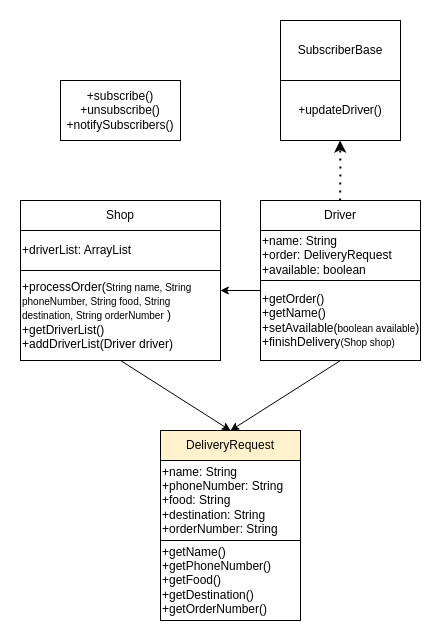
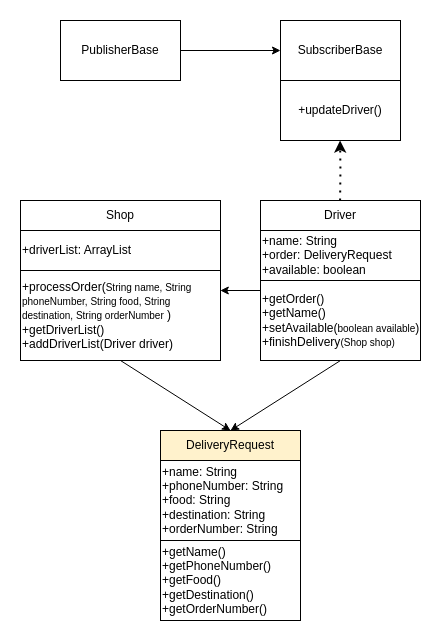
  <mxCell id="0" />
  <mxCell id="1" parent="0" />
+ <mxCell id="2" value="PublisherBase" style="rounded=0;whiteSpace=wrap;html=1;" vertex="1" parent="1"><mxGeometry x="60" y="20" width="120" height="60" as="geometry" /></mxCell>
  <mxCell id="3" value="SubscriberBase" style="rounded=0;whiteSpace=wrap;html=1;" vertex="1" parent="1"><mxGeometry x="280" y="20" width="120" height="60" as="geometry" /></mxCell>
- <mxCell id="5" value="+subscribe()&lt;br&gt;+unsubscribe()&lt;br&gt;+notifySubscribers()" style="rounded=0;whiteSpace=wrap;html=1;" vertex="1" parent="1"><mxGeometry x="60" y="80" width="120" height="60" as="geometry" /></mxCell>
+ <mxCell id="4" value="" style="endArrow=classic;html=1;rounded=0;exitX=1;exitY=0.5;exitDx=0;exitDy=0;entryX=0;entryY=0.5;entryDx=0;entryDy=0;" edge="1" parent="1" source="2" target="3"><mxGeometry width="50" height="50" relative="1" as="geometry"><mxPoint x="220" y="200" as="sourcePoint" /><mxPoint x="270" y="150" as="targetPoint" /></mxGeometry></mxCell>
  <mxCell id="6" value="" style="endArrow=classic;dashed=1;html=1;dashPattern=1 3;strokeWidth=2;rounded=0;exitX=0.5;exitY=0;exitDx=0;exitDy=0;endFill=1;" edge="1" parent="1" source="7" target="19"><mxGeometry width="50" height="50" relative="1" as="geometry"><mxPoint x="90" y="210" as="sourcePoint" /><mxPoint x="270" y="150" as="targetPoint" /></mxGeometry></mxCell>
  <mxCell id="7" value="Shop" style="rounded=0;whiteSpace=wrap;html=1;" vertex="1" parent="1"><mxGeometry x="20" y="200" width="200" height="30" as="geometry" /></mxCell>
  <mxCell id="8" value="+processOrder(&lt;font style=&quot;font-size: 10px;&quot;&gt;String name, String phoneNumber, String food, String destination, String orderNumber&lt;/font&gt; )&lt;br&gt;+getDriverList()&lt;br&gt;+addDriverList(Driver driver)" style="rounded=0;whiteSpace=wrap;html=1;align=left;" vertex="1" parent="1"><mxGeometry x="20" y="270" width="200" height="90" as="geometry" /></mxCell>
  <mxCell id="9" value="Driver" style="rounded=0;whiteSpace=wrap;html=1;" vertex="1" parent="1"><mxGeometry x="260" y="200" width="160" height="30" as="geometry" /></mxCell>
  <mxCell id="10" value="&lt;div style=&quot;&quot;&gt;&lt;span style=&quot;background-color: initial;&quot;&gt;+getOrder()&lt;/span&gt;&lt;br&gt;&lt;/div&gt;&lt;div style=&quot;&quot;&gt;&lt;span style=&quot;background-color: initial;&quot;&gt;+getName()&lt;/span&gt;&lt;/div&gt;&lt;div style=&quot;&quot;&gt;&lt;span style=&quot;background-color: initial;&quot;&gt;+setAvailable(&lt;font style=&quot;font-size: 10px;&quot;&gt;boolean available&lt;/font&gt;)&lt;/span&gt;&lt;/div&gt;&lt;div style=&quot;&quot;&gt;&lt;span style=&quot;background-color: initial;&quot;&gt;+finishDelivery&lt;font style=&quot;font-size: 10px;&quot;&gt;(Shop shop)&lt;/font&gt;&lt;/span&gt;&lt;/div&gt;" style="rounded=0;whiteSpace=wrap;html=1;align=left;" vertex="1" parent="1"><mxGeometry x="260" y="280" width="160" height="80" as="geometry" /></mxCell>
  <mxCell id="11" value="+updateDriver()" style="rounded=0;whiteSpace=wrap;html=1;" vertex="1" parent="1"><mxGeometry x="280" y="80" width="120" height="60" as="geometry" /></mxCell>
  <mxCell id="12" value="" style="endArrow=classic;dashed=1;html=1;dashPattern=1 3;strokeWidth=2;rounded=0;entryX=0.5;entryY=1;entryDx=0;entryDy=0;exitX=0.5;exitY=0;exitDx=0;exitDy=0;endFill=1;" edge="1" parent="1"><mxGeometry width="50" height="50" relative="1" as="geometry"><mxPoint x="339.58" y="200" as="sourcePoint" /><mxPoint x="339.58" y="140" as="targetPoint" /><Array as="points"><mxPoint x="339.94" y="170" /></Array></mxGeometry></mxCell>
  <mxCell id="13" value="" style="endArrow=none;html=1;rounded=0;exitX=0.999;exitY=0.111;exitDx=0;exitDy=0;endFill=0;startArrow=classic;startFill=1;exitPerimeter=0;entryX=0;entryY=0;entryDx=0;entryDy=0;" edge="1" parent="1"><mxGeometry width="50" height="50" relative="1" as="geometry"><mxPoint x="219.8" y="290" as="sourcePoint" /><mxPoint x="260" y="290.01" as="targetPoint" /></mxGeometry></mxCell>
  <mxCell id="14" value="" style="endArrow=none;html=1;rounded=0;entryX=0.5;entryY=1;entryDx=0;entryDy=0;endFill=0;startArrow=classic;startFill=1;exitX=0.5;exitY=0;exitDx=0;exitDy=0;" edge="1" parent="1" source="15" target="8"><mxGeometry width="50" height="50" relative="1" as="geometry"><mxPoint x="90" y="370" as="sourcePoint" /><mxPoint x="160" y="370" as="targetPoint" /></mxGeometry></mxCell>
  <mxCell id="15" value="DeliveryRequest" style="rounded=0;whiteSpace=wrap;html=1;fillColor=#fff2cc;" vertex="1" parent="1"><mxGeometry x="160" y="430" width="140" height="30" as="geometry" /></mxCell>
  <mxCell id="16" value="+getName()&lt;br&gt;+getPhoneNumber()&lt;br&gt;+getFood()&lt;br&gt;+getDestination()&lt;br&gt;+getOrderNumber()" style="rounded=0;whiteSpace=wrap;html=1;align=left;" vertex="1" parent="1"><mxGeometry x="160" y="540" width="140" height="80" as="geometry" /></mxCell>
  <mxCell id="17" value="+name: String&lt;br&gt;+phoneNumber: String&lt;br&gt;+food: String&lt;br&gt;+destination: String&lt;br&gt;+orderNumber: String" style="rounded=0;whiteSpace=wrap;html=1;align=left;" vertex="1" parent="1"><mxGeometry x="160" y="460" width="140" height="80" as="geometry" /></mxCell>
  <mxCell id="18" value="" style="endArrow=none;html=1;rounded=0;entryX=0.5;entryY=1;entryDx=0;entryDy=0;endFill=0;startArrow=classic;startFill=1;exitX=0.5;exitY=0;exitDx=0;exitDy=0;" edge="1" parent="1" source="15" target="10"><mxGeometry width="50" height="50" relative="1" as="geometry"><mxPoint x="240" y="410" as="sourcePoint" /><mxPoint x="100" y="330" as="targetPoint" /></mxGeometry></mxCell>
  <mxCell id="19" value="+driverList: ArrayList" style="rounded=0;whiteSpace=wrap;html=1;align=left;" vertex="1" parent="1"><mxGeometry x="20" y="230" width="200" height="40" as="geometry" /></mxCell>
  <mxCell id="20" value="+name: String&lt;br&gt;+order: DeliveryRequest&lt;br&gt;+available: boolean" style="rounded=0;whiteSpace=wrap;html=1;align=left;" vertex="1" parent="1"><mxGeometry x="260" y="230" width="160" height="50" as="geometry" /></mxCell>
